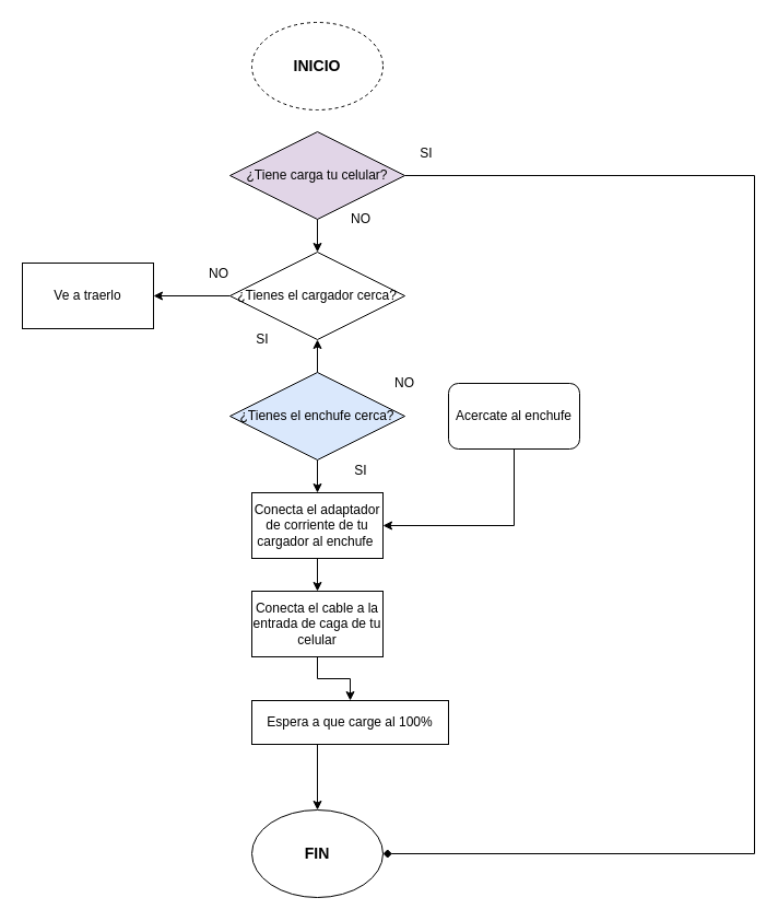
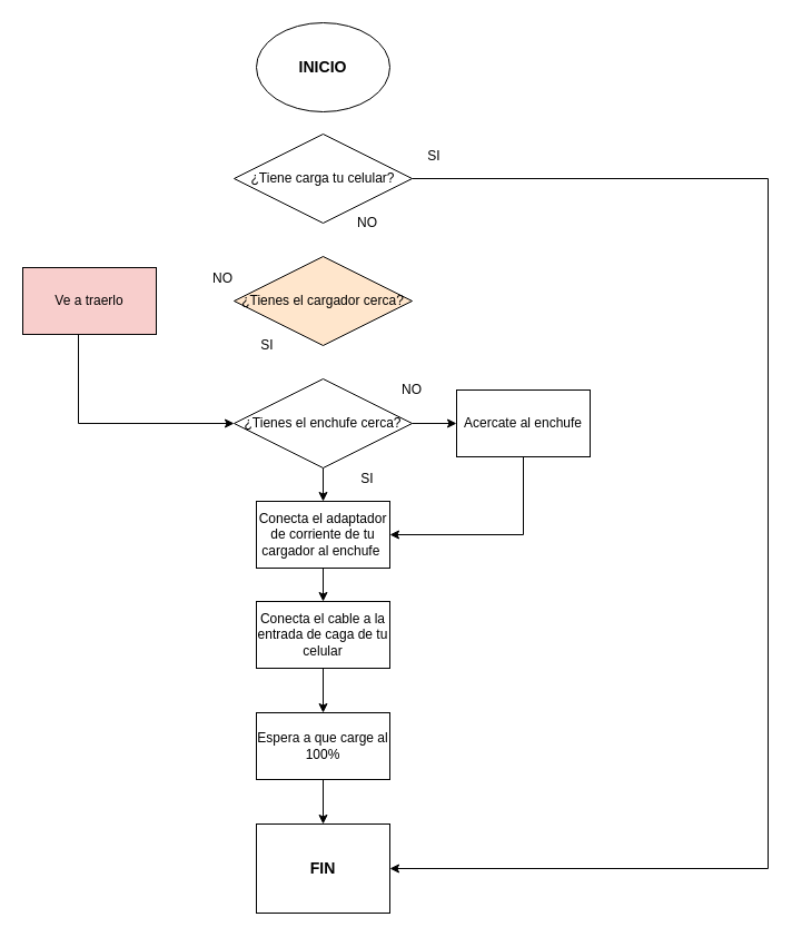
  <mxCell id="0" />
  <mxCell id="1" parent="0" />
- <mxCell id="2" value="&lt;h3&gt;&lt;b&gt;INICIO&lt;/b&gt;&lt;/h3&gt;" style="ellipse;whiteSpace=wrap;html=1;dashed=1;" vertex="1" parent="1"><mxGeometry x="230" y="20" width="120" height="80" as="geometry" /></mxCell>
- <mxCell id="3" style="edgeStyle=orthogonalEdgeStyle;rounded=0;orthogonalLoop=1;jettySize=auto;html=1;" edge="1" parent="1" source="5" target="8"><mxGeometry relative="1" as="geometry" /></mxCell>
- <mxCell id="4" style="edgeStyle=orthogonalEdgeStyle;rounded=0;orthogonalLoop=1;jettySize=auto;html=1;entryX=1;entryY=0.5;entryDx=0;entryDy=0;endArrow=diamond;" edge="1" parent="1" source="5" target="6"><mxGeometry relative="1" as="geometry"><Array as="points"><mxPoint x="690" y="160" /><mxPoint x="690" y="780" /></Array></mxGeometry></mxCell>
- <mxCell id="5" value="¿Tiene carga tu celular?" style="rhombus;whiteSpace=wrap;html=1;fillColor=#e1d5e7;" vertex="1" parent="1"><mxGeometry x="210" y="120" width="160" height="80" as="geometry" /></mxCell>
- <mxCell id="6" value="&lt;h3&gt;&lt;b&gt;FIN&lt;/b&gt;&lt;/h3&gt;" style="ellipse;whiteSpace=wrap;html=1;" vertex="1" parent="1"><mxGeometry x="230" y="740" width="120" height="80" as="geometry" /></mxCell>
- <mxCell id="7" style="edgeStyle=orthogonalEdgeStyle;rounded=0;orthogonalLoop=1;jettySize=auto;html=1;" edge="1" parent="1" source="8" target="12"><mxGeometry relative="1" as="geometry" /></mxCell>
- <mxCell id="8" value="¿Tienes el cargador cerca?" style="rhombus;whiteSpace=wrap;html=1;" vertex="1" parent="1"><mxGeometry x="210" y="230" width="160" height="80" as="geometry" /></mxCell>
+ <mxCell id="2" value="&lt;h3&gt;&lt;b&gt;INICIO&lt;/b&gt;&lt;/h3&gt;" style="ellipse;whiteSpace=wrap;html=1;" vertex="1" parent="1"><mxGeometry x="230" y="20" width="120" height="80" as="geometry" /></mxCell>
+ <mxCell id="4" style="edgeStyle=orthogonalEdgeStyle;rounded=0;orthogonalLoop=1;jettySize=auto;html=1;entryX=1;entryY=0.5;entryDx=0;entryDy=0;" edge="1" parent="1" source="5" target="6"><mxGeometry relative="1" as="geometry"><Array as="points"><mxPoint x="690" y="160" /><mxPoint x="690" y="780" /></Array></mxGeometry></mxCell>
+ <mxCell id="5" value="¿Tiene carga tu celular?" style="rhombus;whiteSpace=wrap;html=1;" vertex="1" parent="1"><mxGeometry x="210" y="120" width="160" height="80" as="geometry" /></mxCell>
+ <mxCell id="6" value="&lt;h3&gt;&lt;b&gt;FIN&lt;/b&gt;&lt;/h3&gt;" style="whiteSpace=wrap;html=1;rounded=0;" vertex="1" parent="1"><mxGeometry x="230" y="740" width="120" height="80" as="geometry" /></mxCell>
+ <mxCell id="8" value="¿Tienes el cargador cerca?" style="rhombus;whiteSpace=wrap;html=1;fillColor=#ffe6cc;" vertex="1" parent="1"><mxGeometry x="210" y="230" width="160" height="80" as="geometry" /></mxCell>
  <mxCell id="9" value="SI" style="text;html=1;strokeColor=none;fillColor=none;align=center;verticalAlign=middle;whiteSpace=wrap;rounded=0;" vertex="1" parent="1"><mxGeometry x="370" y="130" width="40" height="20" as="geometry" /></mxCell>
  <mxCell id="10" value="NO" style="text;html=1;strokeColor=none;fillColor=none;align=center;verticalAlign=middle;whiteSpace=wrap;rounded=0;" vertex="1" parent="1"><mxGeometry x="310" y="190" width="40" height="20" as="geometry" /></mxCell>
- <mxCell id="12" value="Ve a traerlo" style="rounded=0;whiteSpace=wrap;html=1;" vertex="1" parent="1"><mxGeometry x="20" y="240" width="120" height="60" as="geometry" /></mxCell>
- <mxCell id="13" style="edgeStyle=orthogonalEdgeStyle;rounded=0;orthogonalLoop=1;jettySize=auto;html=1;" edge="1" parent="1" source="15" target="8"><mxGeometry relative="1" as="geometry" /></mxCell>
+ <mxCell id="11" style="edgeStyle=orthogonalEdgeStyle;rounded=0;orthogonalLoop=1;jettySize=auto;html=1;entryX=0;entryY=0.5;entryDx=0;entryDy=0;" edge="1" parent="1" source="12" target="15"><mxGeometry relative="1" as="geometry"><Array as="points"><mxPoint x="70" y="380" /></Array></mxGeometry></mxCell>
+ <mxCell id="12" value="Ve a traerlo" style="rounded=0;whiteSpace=wrap;html=1;fillColor=#f8cecc;" vertex="1" parent="1"><mxGeometry x="20" y="240" width="120" height="60" as="geometry" /></mxCell>
+ <mxCell id="13" style="edgeStyle=orthogonalEdgeStyle;rounded=0;orthogonalLoop=1;jettySize=auto;html=1;entryX=0;entryY=0.5;entryDx=0;entryDy=0;" edge="1" parent="1" source="15" target="19"><mxGeometry relative="1" as="geometry" /></mxCell>
  <mxCell id="14" style="edgeStyle=orthogonalEdgeStyle;rounded=0;orthogonalLoop=1;jettySize=auto;html=1;entryX=0.5;entryY=0;entryDx=0;entryDy=0;" edge="1" parent="1" source="15" target="24"><mxGeometry relative="1" as="geometry" /></mxCell>
- <mxCell id="15" value="¿Tienes el enchufe cerca?" style="rhombus;whiteSpace=wrap;html=1;fillColor=#dae8fc;" vertex="1" parent="1"><mxGeometry x="210" y="340" width="160" height="80" as="geometry" /></mxCell>
+ <mxCell id="15" value="¿Tienes el enchufe cerca?" style="rhombus;whiteSpace=wrap;html=1;" vertex="1" parent="1"><mxGeometry x="210" y="340" width="160" height="80" as="geometry" /></mxCell>
  <mxCell id="16" value="NO" style="text;html=1;strokeColor=none;fillColor=none;align=center;verticalAlign=middle;whiteSpace=wrap;rounded=0;" vertex="1" parent="1"><mxGeometry x="180" y="240" width="40" height="20" as="geometry" /></mxCell>
  <mxCell id="17" value="SI" style="text;html=1;strokeColor=none;fillColor=none;align=center;verticalAlign=middle;whiteSpace=wrap;rounded=0;" vertex="1" parent="1"><mxGeometry x="220" y="300" width="40" height="20" as="geometry" /></mxCell>
  <mxCell id="18" style="edgeStyle=orthogonalEdgeStyle;rounded=0;orthogonalLoop=1;jettySize=auto;html=1;entryX=1;entryY=0.5;entryDx=0;entryDy=0;" edge="1" parent="1" source="19" target="24"><mxGeometry relative="1" as="geometry"><Array as="points"><mxPoint x="470" y="480" /></Array></mxGeometry></mxCell>
- <mxCell id="19" value="Acercate al enchufe" style="whiteSpace=wrap;html=1;rounded=1;" vertex="1" parent="1"><mxGeometry x="410" y="350" width="120" height="60" as="geometry" /></mxCell>
+ <mxCell id="19" value="Acercate al enchufe" style="rounded=0;whiteSpace=wrap;html=1;" vertex="1" parent="1"><mxGeometry x="410" y="350" width="120" height="60" as="geometry" /></mxCell>
  <mxCell id="20" style="edgeStyle=orthogonalEdgeStyle;rounded=0;orthogonalLoop=1;jettySize=auto;html=1;entryX=0.5;entryY=0;entryDx=0;entryDy=0;exitX=0;exitY=0.5;exitDx=0;exitDy=0;" edge="1" parent="1" source="27" target="6"><mxGeometry relative="1" as="geometry"><Array as="points"><mxPoint x="290" y="680" /></Array></mxGeometry></mxCell>
  <mxCell id="21" style="edgeStyle=orthogonalEdgeStyle;rounded=0;orthogonalLoop=1;jettySize=auto;html=1;entryX=0.5;entryY=0;entryDx=0;entryDy=0;" edge="1" parent="1" source="22" target="27"><mxGeometry relative="1" as="geometry" /></mxCell>
  <mxCell id="22" value="Conecta el cable a la entrada de caga de tu celular" style="rounded=0;whiteSpace=wrap;html=1;" vertex="1" parent="1"><mxGeometry x="230" y="540" width="120" height="60" as="geometry" /></mxCell>
  <mxCell id="23" style="edgeStyle=orthogonalEdgeStyle;rounded=0;orthogonalLoop=1;jettySize=auto;html=1;entryX=0.5;entryY=0;entryDx=0;entryDy=0;" edge="1" parent="1" source="24" target="22"><mxGeometry relative="1" as="geometry" /></mxCell>
  <mxCell id="24" value="Conecta el adaptador de corriente de tu cargador al enchufe&amp;nbsp;" style="rounded=0;whiteSpace=wrap;html=1;" vertex="1" parent="1"><mxGeometry x="230" y="450" width="120" height="60" as="geometry" /></mxCell>
  <mxCell id="25" value="NO" style="text;html=1;strokeColor=none;fillColor=none;align=center;verticalAlign=middle;whiteSpace=wrap;rounded=0;" vertex="1" parent="1"><mxGeometry x="350" y="340" width="40" height="20" as="geometry" /></mxCell>
  <mxCell id="26" value="SI" style="text;html=1;strokeColor=none;fillColor=none;align=center;verticalAlign=middle;whiteSpace=wrap;rounded=0;" vertex="1" parent="1"><mxGeometry x="310" y="420" width="40" height="20" as="geometry" /></mxCell>
- <mxCell id="27" value="Espera a que carge al 100%" style="rounded=0;whiteSpace=wrap;html=1;" vertex="1" parent="1"><mxGeometry x="230" y="640" width="180" height="40" as="geometry" /></mxCell>
+ <mxCell id="27" value="Espera a que carge al 100%" style="rounded=0;whiteSpace=wrap;html=1;" vertex="1" parent="1"><mxGeometry x="230" y="640" width="120" height="60" as="geometry" /></mxCell>
